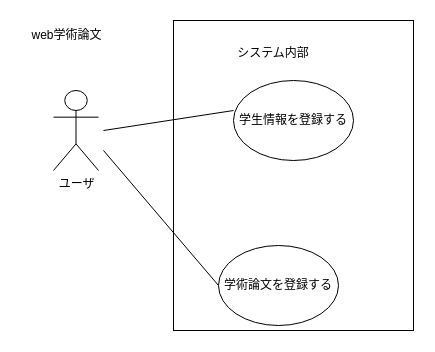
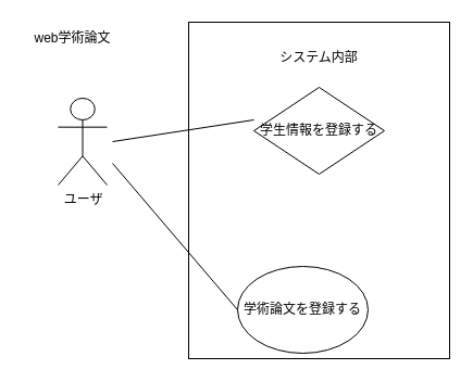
  <mxCell id="0" />
  <mxCell id="1" parent="0" />
  <mxCell id="2" value="web学術論文" style="text;html=1;align=center;verticalAlign=middle;resizable=0;points=[];autosize=1;strokeColor=none;fillColor=none;" vertex="1" parent="1"><mxGeometry x="20.5" y="20" width="90" height="30" as="geometry" /></mxCell>
  <mxCell id="3" value="ユーザ" style="shape=umlActor;verticalLabelPosition=bottom;verticalAlign=top;html=1;outlineConnect=0;" vertex="1" parent="1"><mxGeometry x="53" y="90" width="45" height="80" as="geometry" /></mxCell>
  <mxCell id="4" value="" style="group" vertex="1" connectable="0" parent="1"><mxGeometry x="173" y="20" width="240" height="310" as="geometry" /></mxCell>
  <mxCell id="5" value="" style="rounded=0;whiteSpace=wrap;html=1;" vertex="1" parent="4"><mxGeometry width="240" height="310" as="geometry" /></mxCell>
- <mxCell id="6" value="システム内部" style="text;html=1;align=center;verticalAlign=middle;whiteSpace=wrap;rounded=0;" vertex="1" parent="4"><mxGeometry x="55" y="18" width="90" height="30" as="geometry" /></mxCell>
- <mxCell id="7" value="学生情報を登録する" style="ellipse;whiteSpace=wrap;html=1;" vertex="1" parent="4"><mxGeometry x="60" y="60" width="120" height="80" as="geometry" /></mxCell>
+ <mxCell id="6" value="システム内部" style="text;html=1;align=center;verticalAlign=middle;whiteSpace=wrap;rounded=0;" vertex="1" parent="4"><mxGeometry x="75" y="18" width="90" height="30" as="geometry" /></mxCell>
+ <mxCell id="7" value="学生情報を登録する" style="rhombus;whiteSpace=wrap;html=1;" vertex="1" parent="4"><mxGeometry x="60" y="60" width="120" height="80" as="geometry" /></mxCell>
  <mxCell id="8" value="学術論文を登録する" style="ellipse;whiteSpace=wrap;html=1;" vertex="1" parent="4"><mxGeometry x="45" y="225" width="120" height="80" as="geometry" /></mxCell>
  <mxCell id="9" value="" style="endArrow=none;html=1;rounded=0;entryX=0;entryY=0.375;entryDx=0;entryDy=0;entryPerimeter=0;" edge="1" parent="1" target="7"><mxGeometry width="50" height="50" relative="1" as="geometry"><mxPoint x="103" y="130" as="sourcePoint" /><mxPoint x="163" y="150" as="targetPoint" /><Array as="points" /></mxGeometry></mxCell>
  <mxCell id="10" value="" style="endArrow=none;html=1;rounded=0;entryX=0;entryY=0.5;entryDx=0;entryDy=0;" edge="1" parent="1" target="8"><mxGeometry width="50" height="50" relative="1" as="geometry"><mxPoint x="103" y="150" as="sourcePoint" /><mxPoint x="163" y="150" as="targetPoint" /></mxGeometry></mxCell>
